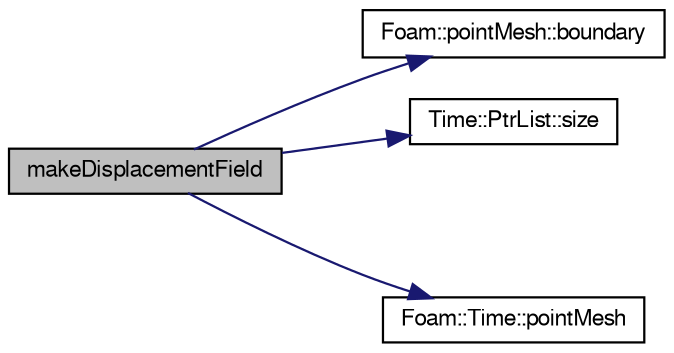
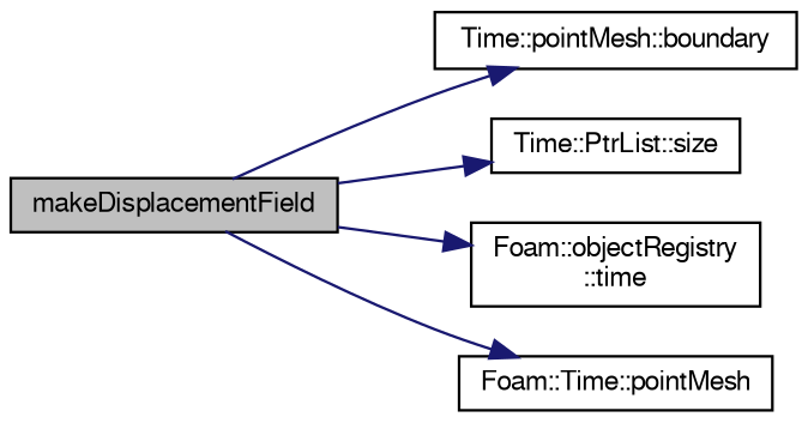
  digraph {
    rankdir=LR
    node [color=black fontname=FreeSans fontsize=10 shape=record]
    edge [color=midnightblue fontname=FreeSans fontsize=10 labelfontname=FreeSans labelfontsize=10 style=solid]
    n1 [fillcolor=grey75 fontcolor=black height=0.2 label=makeDisplacementField style=filled width=0.4]
-   n2 [height=0.2 label="Foam::pointMesh::boundary" width=0.4]
+   n2 [height=0.2 label="Time::pointMesh::boundary" width=0.4]
    n3 [height=0.2 label="Time::PtrList::size" width=0.4]
+   n4 [height=0.2 label="Foam::objectRegistry\l::time" width=0.4]
    n5 [height=0.2 label="Foam::Time::pointMesh" width=0.4]
    n1 -> n2
    n1 -> n3
+   n1 -> n4
    n1 -> n5
  }
